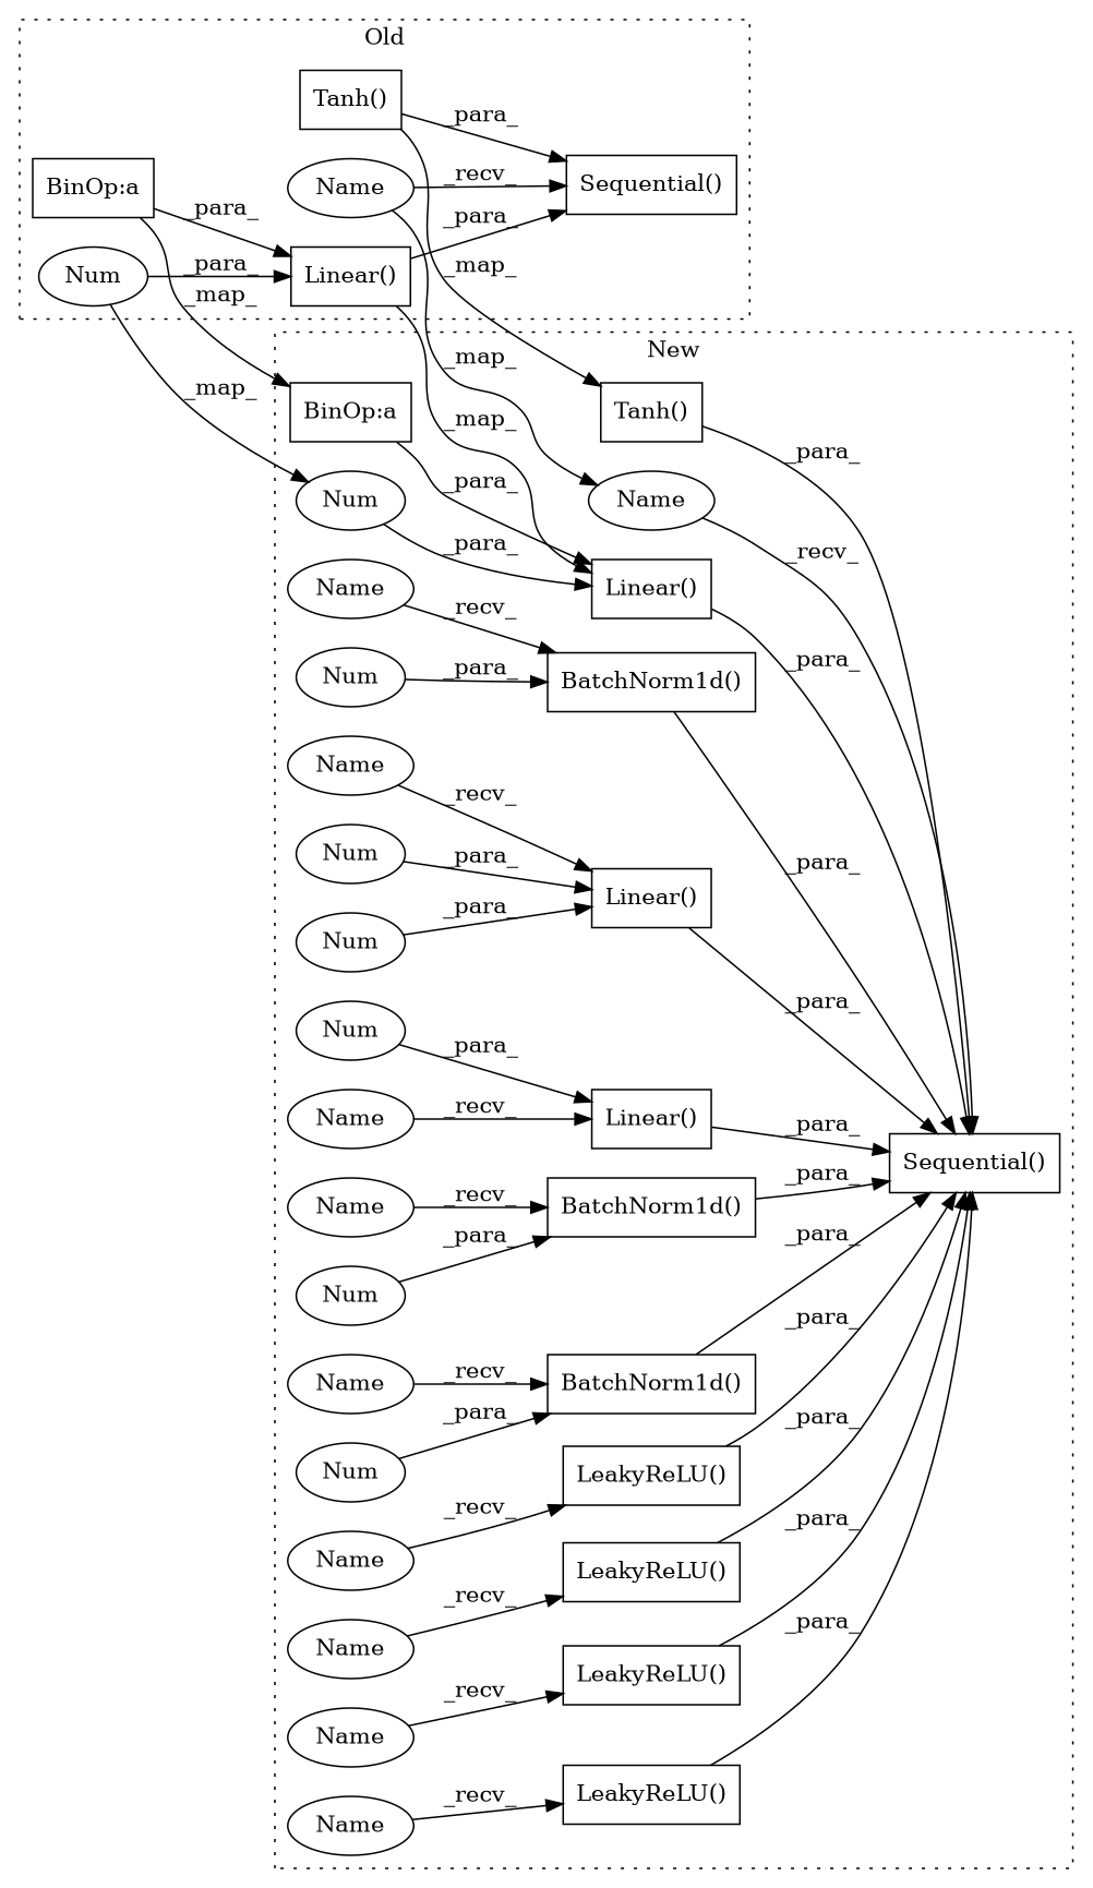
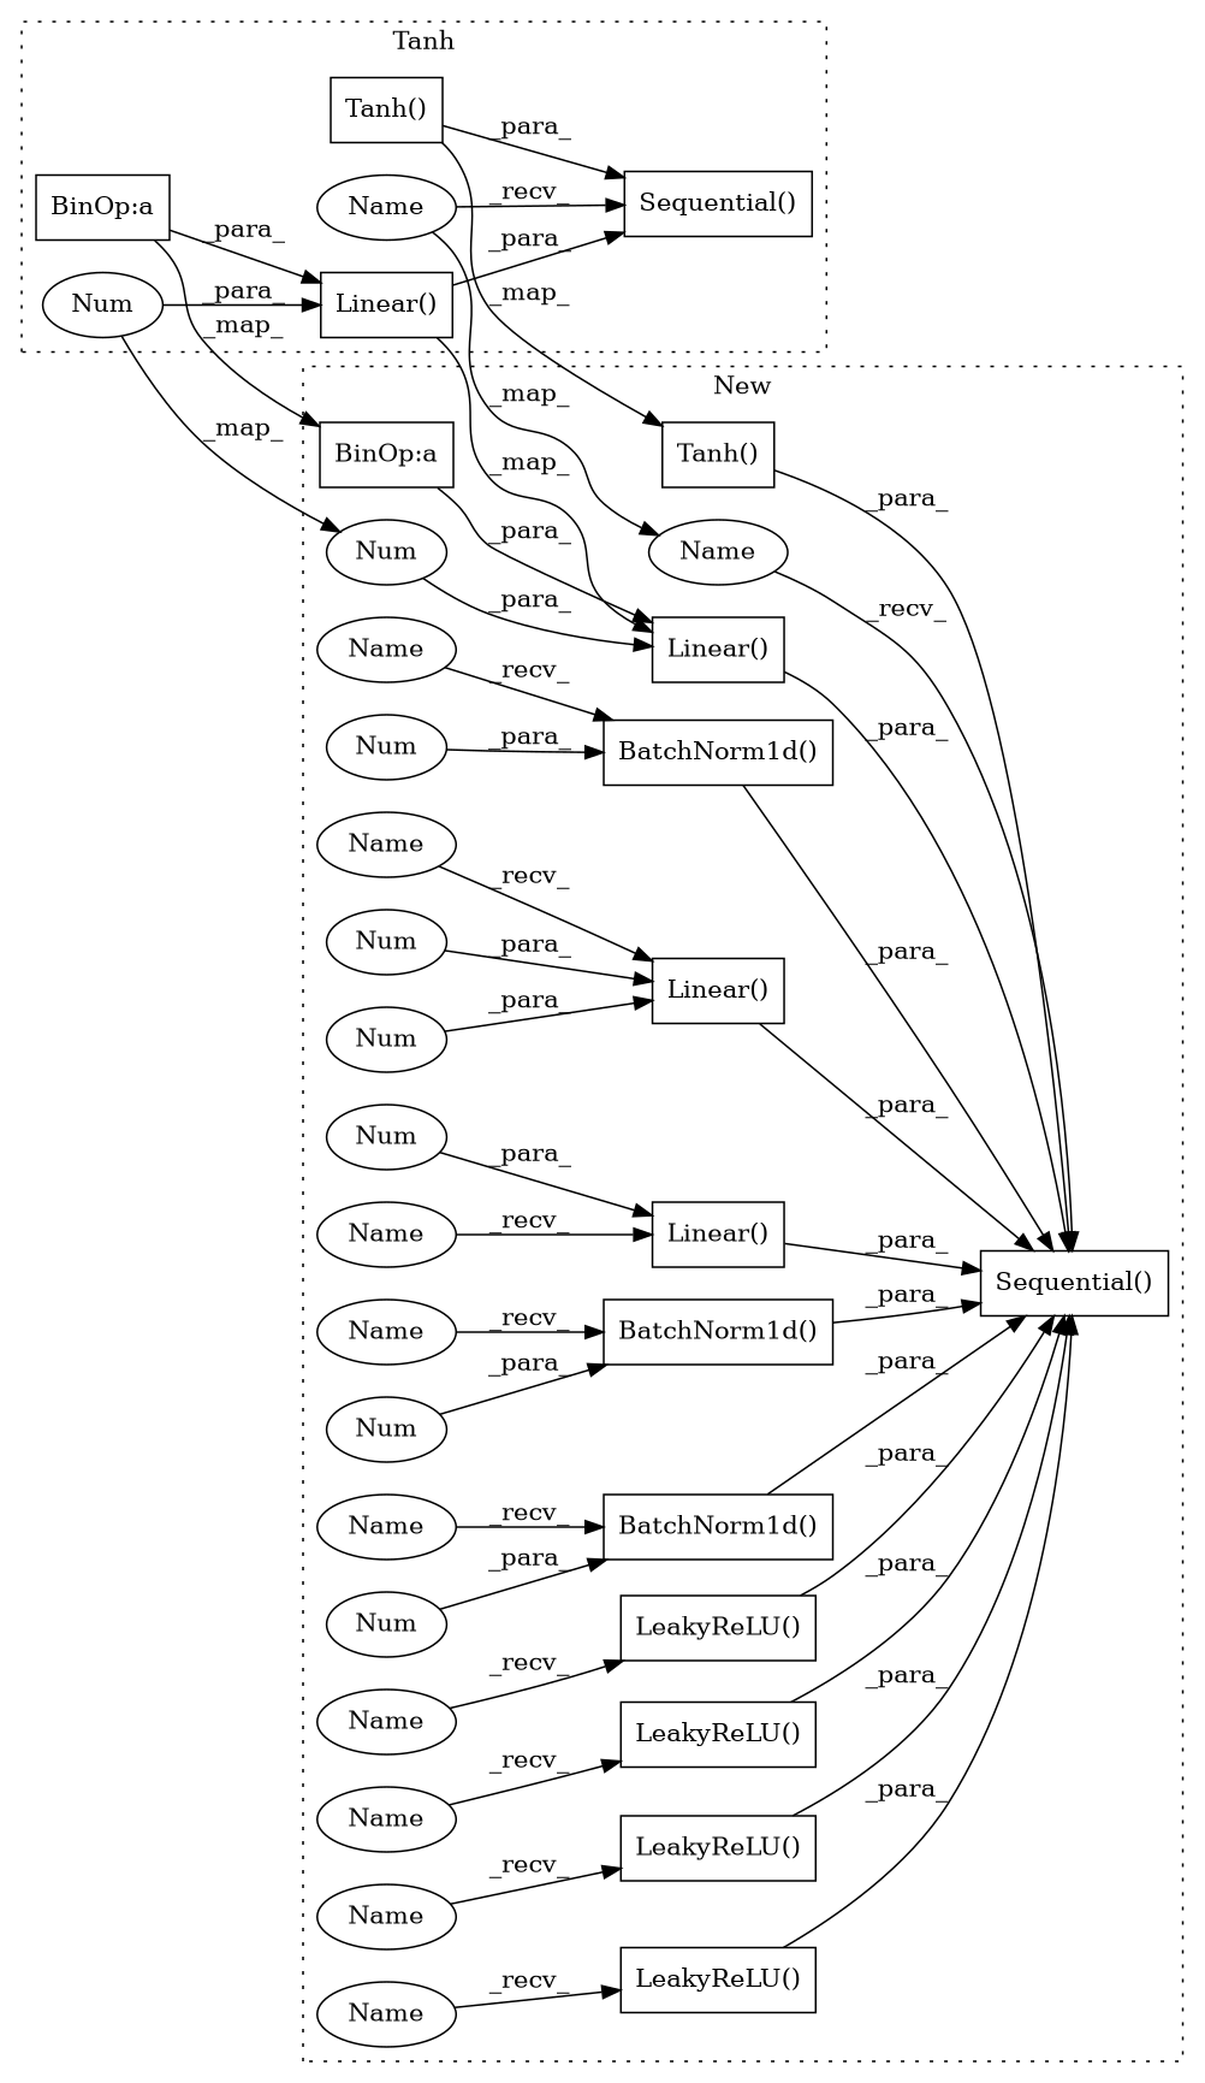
  digraph {
    rankdir=LR
    node [a=75 l=2 shape=ellipse]
    n1 [l="27,10" label="Sequential()" s="3209,3461" shape=box]
    n2 [l="10,1" label="Linear()" s="3388,3437" shape=box]
    n3 [a=82 l=16 label="BinOp:a" s=3411 shape=box]
    n4 [l=9 label="Tanh()" s=3452 shape=box]
    n5 [a=76 l=3 label=Num s=3398]
    n6 [a=87 label=Name s=3209]
    n7 [l="13,1" label="LeakyReLU()" s="3309,3331" shape=box]
    n8 [l="13,1" label="LeakyReLU()" s="3517,3539" shape=box]
    n9 [l="27,10" label="Sequential()" s="3235,3735" shape=box]
    n10 [l="13,1" label="LeakyReLU()" s="3413,3435" shape=box]
    n11 [l="10,1" label="Linear()" s="3661,3711" shape=box]
    n12 [l="15,1" label="BatchNorm1d()" s="3484,3502" shape=box]
    n13 [a=82 l=16 label="BinOp:a" s=3685 shape=box]
    n14 [l="15,1" label="BatchNorm1d()" s="3380,3398" shape=box]
    n15 [l=9 label="Tanh()" s=3726 shape=box]
    n16 [l="15,1" label="BatchNorm1d()" s="3589,3608" shape=box]
    n17 [a=76 l=3 label=Num s=3395]
    n18 [a=76 l=3 label=Num s=3499]
    n19 [a=76 l=4 label=Num s=3604]
    n20 [l="13,1" label="LeakyReLU()" s="3623,3645" shape=box]
    n21 [l="10,1" label="Linear()" s="3555,3574" shape=box]
    n22 [a=76 l=4 label=Num s=3570]
    n23 [l="10,1" label="Linear()" s="3451,3469" shape=box]
    n24 [a=76 l=3 label=Num s=3466]
    n25 [a=76 l=3 label=Num s=3565]
    n26 [a=76 l=4 label=Num s=3671]
    n27 [a=87 label=Name s=3309]
    n28 [a=87 label=Name s=3451]
    n29 [a=87 label=Name s=3623]
    n30 [a=87 label=Name s=3380]
    n31 [a=87 label=Name s=3589]
    n32 [a=87 label=Name s=3484]
    n33 [a=87 label=Name s=3517]
    n34 [a=87 label=Name s=3555]
    n35 [a=87 label=Name s=3413]
    n36 [a=87 label=Name s=3235]
    subgraph cluster_1 {
-     label=Old
+     label=Tanh
      style=dotted
      n1
      n2
      n3
      n4
      n5
      n6
    }
    subgraph cluster_2 {
      label=New
      style=dotted
      n7
      n8
      n9
      n10
      n11
      n12
      n13
      n14
      n15
      n16
      n17
      n18
      n19
      n20
      n21
      n22
      n23
      n24
      n25
      n26
      n27
      n28
      n29
      n30
      n31
      n32
      n33
      n34
      n35
      n36
    }
    n2 -> n1 [label=_para_]
    n2 -> n11 [label=_map_]
    n3 -> n2 [label=_para_]
    n3 -> n13 [label=_map_]
    n4 -> n1 [label=_para_]
    n4 -> n15 [label=_map_]
    n5 -> n2 [label=_para_]
    n5 -> n26 [label=_map_]
    n6 -> n1 [label=_recv_]
    n6 -> n36 [label=_map_]
    n7 -> n9 [label=_para_]
    n8 -> n9 [label=_para_]
    n10 -> n9 [label=_para_]
    n11 -> n9 [label=_para_]
    n12 -> n9 [label=_para_]
    n13 -> n11 [label=_para_]
    n14 -> n9 [label=_para_]
    n15 -> n9 [label=_para_]
    n16 -> n9 [label=_para_]
    n17 -> n14 [label=_para_]
    n18 -> n12 [label=_para_]
    n19 -> n16 [label=_para_]
    n20 -> n9 [label=_para_]
    n21 -> n9 [label=_para_]
    n22 -> n21 [label=_para_]
    n23 -> n9 [label=_para_]
    n24 -> n23 [label=_para_]
    n25 -> n21 [label=_para_]
    n26 -> n11 [label=_para_]
    n27 -> n7 [label=_recv_]
    n28 -> n23 [label=_recv_]
    n29 -> n20 [label=_recv_]
    n30 -> n14 [label=_recv_]
    n31 -> n16 [label=_recv_]
    n32 -> n12 [label=_recv_]
    n33 -> n8 [label=_recv_]
    n34 -> n21 [label=_recv_]
    n35 -> n10 [label=_recv_]
    n36 -> n9 [label=_recv_]
  }
